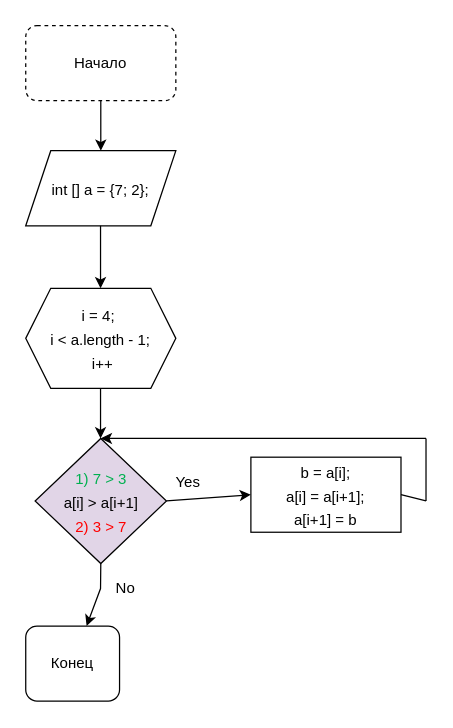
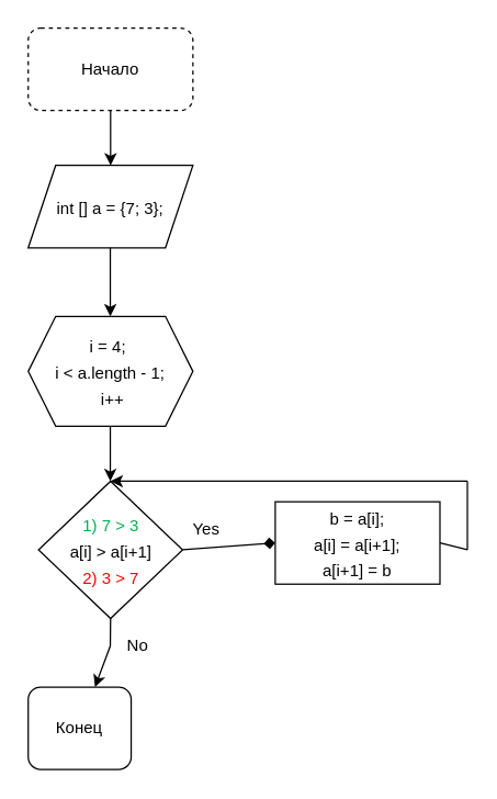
  <mxCell id="0" />
  <mxCell id="1" parent="0" />
  <mxCell id="2" value="Начало" style="rounded=1;whiteSpace=wrap;html=1;dashed=1;" vertex="1" parent="1"><mxGeometry x="20" width="120" height="60" as="geometry" y="20" /></mxCell>
  <mxCell id="3" value="" style="endArrow=classic;html=1;rounded=0;exitX=0.5;exitY=1;exitDx=0;exitDy=0;" edge="1" parent="1" source="2"><mxGeometry width="50" height="50" relative="1" as="geometry"><mxPoint x="50" y="330" as="sourcePoint" /><mxPoint x="80" y="120" as="targetPoint" /><Array as="points"><mxPoint x="80" y="120" /></Array></mxGeometry></mxCell>
- <mxCell id="4" value="&lt;p class=&quot;MsoNormal&quot; style=&quot;margin: 0cm 0cm 0.0pt ; font-size: medium ; font-family: &amp;#34;calibri&amp;#34; , sans-serif&quot;&gt;&lt;span style=&quot;font-size: 9pt ; border: 1pt none ; padding: 0cm&quot;&gt;int [] a = {7; 2};&lt;/span&gt;&lt;/p&gt;" style="shape=parallelogram;perimeter=parallelogramPerimeter;whiteSpace=wrap;html=1;fixedSize=1;" vertex="1" parent="1"><mxGeometry x="20" y="120" width="120" height="60" as="geometry" /></mxCell>
+ <mxCell id="4" value="&lt;p class=&quot;MsoNormal&quot; style=&quot;margin: 0cm 0cm 0.0pt ; font-size: medium ; font-family: &amp;#34;calibri&amp;#34; , sans-serif&quot;&gt;&lt;span style=&quot;font-size: 9pt ; border: 1pt none ; padding: 0cm&quot;&gt;int [] a = {7; 3};&lt;/span&gt;&lt;/p&gt;" style="shape=parallelogram;perimeter=parallelogramPerimeter;whiteSpace=wrap;html=1;fixedSize=1;" vertex="1" parent="1"><mxGeometry x="20" y="120" width="120" height="60" as="geometry" /></mxCell>
  <mxCell id="5" value="" style="endArrow=classic;html=1;rounded=0;exitX=0.5;exitY=1;exitDx=0;exitDy=0;" edge="1" parent="1" target="6"><mxGeometry width="50" height="50" relative="1" as="geometry"><mxPoint x="79.8" y="180" as="sourcePoint" /><mxPoint x="79.8" y="220" as="targetPoint" /><Array as="points"><mxPoint x="79.8" y="220" /></Array></mxGeometry></mxCell>
  <mxCell id="6" value="&lt;p class=&quot;MsoNormal&quot; style=&quot;margin: 0cm 0cm 0.0pt ; font-size: medium ; font-family: &amp;#34;calibri&amp;#34; , sans-serif&quot;&gt;&lt;span style=&quot;font-size: 9pt&quot;&gt;i = 4;&amp;nbsp;&lt;/span&gt;&lt;/p&gt;&lt;p class=&quot;MsoNormal&quot; style=&quot;margin: 0cm 0cm 0.0pt ; font-size: medium ; font-family: &amp;#34;calibri&amp;#34; , sans-serif&quot;&gt;&lt;span style=&quot;font-size: 9pt&quot;&gt;i &amp;lt; a.length - 1;&lt;/span&gt;&lt;/p&gt;&lt;p class=&quot;MsoNormal&quot; style=&quot;margin: 0cm 0cm 0.0pt ; font-size: medium ; font-family: &amp;#34;calibri&amp;#34; , sans-serif&quot;&gt;&lt;span style=&quot;font-size: 9pt&quot;&gt;&amp;nbsp;i++&lt;/span&gt;&lt;/p&gt;" style="shape=hexagon;perimeter=hexagonPerimeter2;whiteSpace=wrap;html=1;fixedSize=1;" vertex="1" parent="1"><mxGeometry x="20" y="230" width="120" height="80" as="geometry" /></mxCell>
  <mxCell id="7" value="" style="endArrow=classic;html=1;rounded=0;exitX=0.5;exitY=1;exitDx=0;exitDy=0;" edge="1" parent="1" target="8"><mxGeometry width="50" height="50" relative="1" as="geometry"><mxPoint x="79.8" y="310" as="sourcePoint" /><mxPoint x="79.84" y="360" as="targetPoint" /><Array as="points"><mxPoint x="79.8" y="350" /></Array></mxGeometry></mxCell>
- <mxCell id="8" value="&lt;p class=&quot;MsoNormal&quot; style=&quot;margin: 0cm 0cm 0.0pt ; font-size: medium ; font-family: &amp;#34;calibri&amp;#34; , sans-serif&quot;&gt;&lt;span style=&quot;font-size: 9pt ; color: rgb(0 , 176 , 80)&quot;&gt;1) 7 &amp;gt; 3&lt;/span&gt;&lt;/p&gt;&lt;p class=&quot;MsoNormal&quot; style=&quot;margin: 0cm 0cm 0.0pt ; font-size: medium ; font-family: &amp;#34;calibri&amp;#34; , sans-serif&quot;&gt;&lt;span style=&quot;font-size: 9pt&quot;&gt;a[i] &amp;gt; a[i+1]&lt;/span&gt;&lt;/p&gt;&lt;p class=&quot;MsoNormal&quot; style=&quot;margin: 0cm 0cm 0.0pt ; font-size: medium ; font-family: &amp;#34;calibri&amp;#34; , sans-serif&quot;&gt;&lt;span style=&quot;font-size: 9pt ; color: red&quot;&gt;2) 3 &amp;gt; 7&lt;/span&gt;&lt;span style=&quot;font-size: 9pt ; color: rgb(0 , 176 , 80)&quot;&gt;&lt;/span&gt;&lt;/p&gt;" style="rhombus;whiteSpace=wrap;html=1;fillColor=#e1d5e7;" vertex="1" parent="1"><mxGeometry x="27.5" y="350" width="105" height="100" as="geometry" /></mxCell>
+ <mxCell id="8" value="&lt;p class=&quot;MsoNormal&quot; style=&quot;margin: 0cm 0cm 0.0pt ; font-size: medium ; font-family: &amp;#34;calibri&amp;#34; , sans-serif&quot;&gt;&lt;span style=&quot;font-size: 9pt ; color: rgb(0 , 176 , 80)&quot;&gt;1) 7 &amp;gt; 3&lt;/span&gt;&lt;/p&gt;&lt;p class=&quot;MsoNormal&quot; style=&quot;margin: 0cm 0cm 0.0pt ; font-size: medium ; font-family: &amp;#34;calibri&amp;#34; , sans-serif&quot;&gt;&lt;span style=&quot;font-size: 9pt&quot;&gt;a[i] &amp;gt; a[i+1]&lt;/span&gt;&lt;/p&gt;&lt;p class=&quot;MsoNormal&quot; style=&quot;margin: 0cm 0cm 0.0pt ; font-size: medium ; font-family: &amp;#34;calibri&amp;#34; , sans-serif&quot;&gt;&lt;span style=&quot;font-size: 9pt ; color: red&quot;&gt;2) 3 &amp;gt; 7&lt;/span&gt;&lt;span style=&quot;font-size: 9pt ; color: rgb(0 , 176 , 80)&quot;&gt;&lt;/span&gt;&lt;/p&gt;" style="rhombus;whiteSpace=wrap;html=1;" vertex="1" parent="1"><mxGeometry x="27.5" y="350" width="105" height="100" as="geometry" /></mxCell>
  <mxCell id="9" value="" style="endArrow=classic;html=1;rounded=0;" edge="1" parent="1" target="10"><mxGeometry width="50" height="50" relative="1" as="geometry"><mxPoint x="80" y="450" as="sourcePoint" /><mxPoint x="79.801" y="470.177" as="targetPoint" /><Array as="points"><mxPoint x="79.8" y="470" /></Array></mxGeometry></mxCell>
  <mxCell id="10" value="Конец" style="rounded=1;whiteSpace=wrap;html=1;" vertex="1" parent="1"><mxGeometry x="20.001" y="499.997" width="75" height="60" as="geometry" /></mxCell>
  <mxCell id="11" value="&lt;p class=&quot;MsoNormal&quot; style=&quot;margin: 0cm 0cm 0.0pt ; font-size: medium ; font-family: &amp;#34;calibri&amp;#34; , sans-serif&quot;&gt;&lt;span style=&quot;font-size: 9pt&quot;&gt;b = a[i];&lt;/span&gt;&lt;/p&gt;&lt;p class=&quot;MsoNormal&quot; style=&quot;margin: 0cm 0cm 0.0pt ; font-size: medium ; font-family: &amp;#34;calibri&amp;#34; , sans-serif&quot;&gt;&lt;span style=&quot;font-size: 9pt&quot;&gt;a[i] = a[i+1];&lt;/span&gt;&lt;/p&gt;&lt;p class=&quot;MsoNormal&quot; style=&quot;margin: 0cm 0cm 0.0pt ; font-size: medium ; font-family: &amp;#34;calibri&amp;#34; , sans-serif&quot;&gt;&lt;span style=&quot;font-size: 9pt&quot;&gt;a[i+1] = b&lt;/span&gt;&lt;/p&gt;" style="rounded=0;whiteSpace=wrap;html=1;" vertex="1" parent="1"><mxGeometry x="200" y="365" width="120" height="60" as="geometry" /></mxCell>
- <mxCell id="12" value="" style="endArrow=classic;html=1;rounded=0;entryX=0;entryY=0.5;entryDx=0;entryDy=0;exitX=1;exitY=0.5;exitDx=0;exitDy=0;" edge="1" parent="1" source="8" target="11"><mxGeometry width="50" height="50" relative="1" as="geometry"><mxPoint x="140" y="390" as="sourcePoint" /><mxPoint x="140" y="300" as="targetPoint" /></mxGeometry></mxCell>
+ <mxCell id="12" value="" style="endArrow=diamond;html=1;rounded=0;entryX=0;entryY=0.5;entryDx=0;entryDy=0;exitX=1;exitY=0.5;exitDx=0;exitDy=0;" edge="1" parent="1" source="8" target="11"><mxGeometry width="50" height="50" relative="1" as="geometry"><mxPoint x="140" y="390" as="sourcePoint" /><mxPoint x="140" y="300" as="targetPoint" /></mxGeometry></mxCell>
  <mxCell id="13" value="" style="endArrow=none;html=1;rounded=0;exitX=1;exitY=0.5;exitDx=0;exitDy=0;" edge="1" parent="1" source="11"><mxGeometry width="50" height="50" relative="1" as="geometry"><mxPoint x="110" y="360" as="sourcePoint" /><mxPoint x="340" y="400" as="targetPoint" /></mxGeometry></mxCell>
  <mxCell id="14" value="" style="endArrow=none;html=1;rounded=0;" edge="1" parent="1"><mxGeometry width="50" height="50" relative="1" as="geometry"><mxPoint x="340" y="400" as="sourcePoint" /><mxPoint x="340" y="350" as="targetPoint" /></mxGeometry></mxCell>
  <mxCell id="15" value="" style="endArrow=classic;html=1;rounded=0;entryX=0.5;entryY=0;entryDx=0;entryDy=0;" edge="1" parent="1" target="8"><mxGeometry width="50" height="50" relative="1" as="geometry"><mxPoint x="340" y="350" as="sourcePoint" /><mxPoint x="160" y="310" as="targetPoint" /></mxGeometry></mxCell>
  <mxCell id="16" value="Yes" style="text;html=1;strokeColor=none;fillColor=none;align=center;verticalAlign=middle;whiteSpace=wrap;rounded=0;" vertex="1" parent="1"><mxGeometry x="120" y="370" width="60" height="30" as="geometry" /></mxCell>
  <mxCell id="17" value="No" style="text;html=1;strokeColor=none;fillColor=none;align=center;verticalAlign=middle;whiteSpace=wrap;rounded=0;" vertex="1" parent="1"><mxGeometry x="80" y="450" width="40" height="40" as="geometry" /></mxCell>
